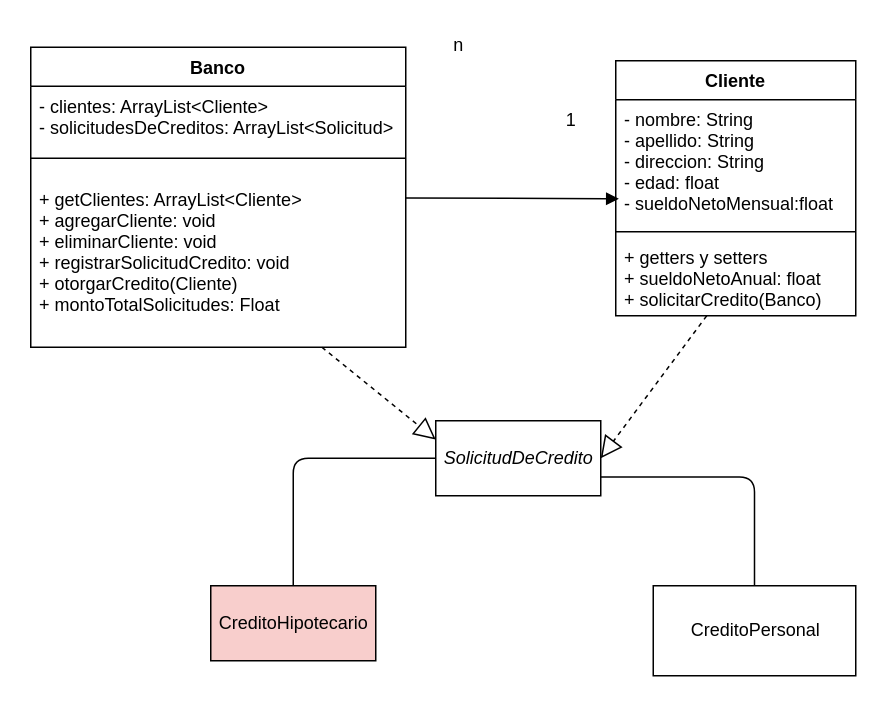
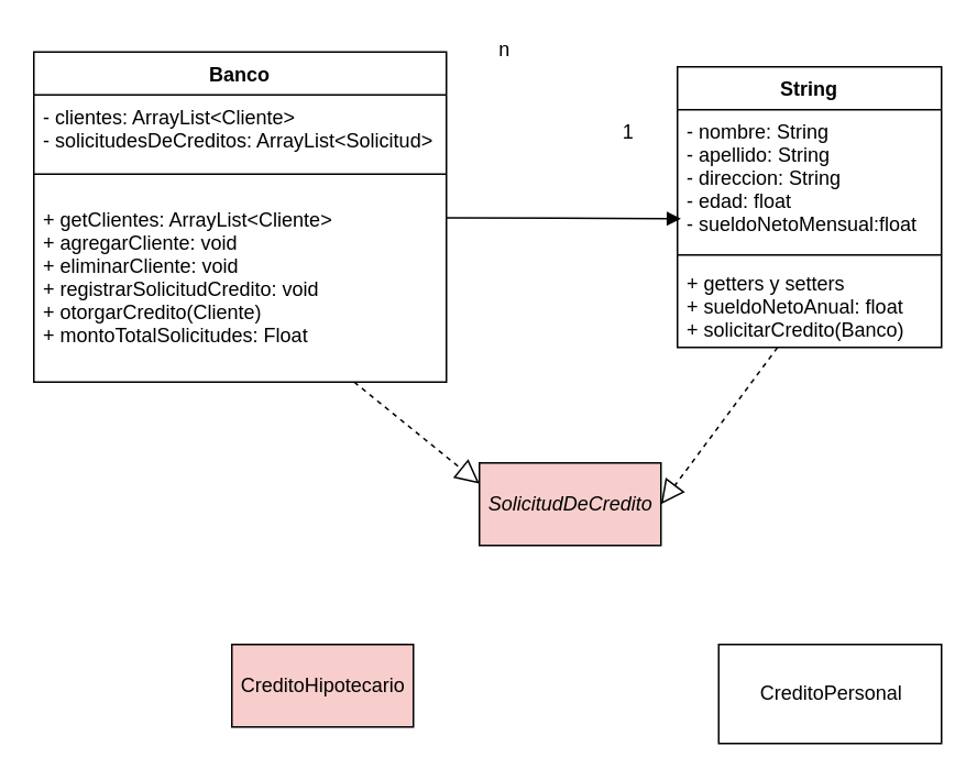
  <mxCell id="0" />
  <mxCell id="1" parent="0" />
- <mxCell id="2" value="Cliente" style="swimlane;fontStyle=1;align=center;verticalAlign=top;childLayout=stackLayout;horizontal=1;startSize=26;horizontalStack=0;resizeParent=1;resizeParentMax=0;resizeLast=0;collapsible=1;marginBottom=0;" parent="1" vertex="1"><mxGeometry x="410" y="40" width="160" height="170" as="geometry" /></mxCell>
+ <mxCell id="2" value="String" style="swimlane;fontStyle=1;align=center;verticalAlign=top;childLayout=stackLayout;horizontal=1;startSize=26;horizontalStack=0;resizeParent=1;resizeParentMax=0;resizeLast=0;collapsible=1;marginBottom=0;" parent="1" vertex="1"><mxGeometry x="410" y="40" width="160" height="170" as="geometry" /></mxCell>
  <mxCell id="3" value="- nombre: String&#10;- apellido: String&#10;- direccion: String&#10;- edad: float&#10;- sueldoNetoMensual:float" style="text;strokeColor=none;fillColor=none;align=left;verticalAlign=top;spacingLeft=4;spacingRight=4;overflow=hidden;rotatable=0;points=[[0,0.5],[1,0.5]];portConstraint=eastwest;" parent="2" vertex="1"><mxGeometry y="26" width="160" height="84" as="geometry" /></mxCell>
  <mxCell id="4" value="" style="line;strokeWidth=1;fillColor=none;align=left;verticalAlign=middle;spacingTop=-1;spacingLeft=3;spacingRight=3;rotatable=0;labelPosition=right;points=[];portConstraint=eastwest;" parent="2" vertex="1"><mxGeometry y="110" width="160" height="8" as="geometry" /></mxCell>
  <mxCell id="5" value="+ getters y setters&#10;+ sueldoNetoAnual: float&#10;+ solicitarCredito(Banco)" style="text;strokeColor=none;fillColor=none;align=left;verticalAlign=top;spacingLeft=4;spacingRight=4;overflow=hidden;rotatable=0;points=[[0,0.5],[1,0.5]];portConstraint=eastwest;" parent="2" vertex="1"><mxGeometry y="118" width="160" height="52" as="geometry" /></mxCell>
  <mxCell id="6" value="Banco" style="swimlane;fontStyle=1;align=center;verticalAlign=top;childLayout=stackLayout;horizontal=1;startSize=26;horizontalStack=0;resizeParent=1;resizeParentMax=0;resizeLast=0;collapsible=1;marginBottom=0;" parent="1" vertex="1"><mxGeometry x="20" y="31" width="250" height="200" as="geometry" /></mxCell>
  <mxCell id="7" value="- clientes: ArrayList&lt;Cliente&gt;&#10;- solicitudesDeCreditos: ArrayList&lt;Solicitud&gt;" style="text;strokeColor=none;fillColor=none;align=left;verticalAlign=top;spacingLeft=4;spacingRight=4;overflow=hidden;rotatable=0;points=[[0,0.5],[1,0.5]];portConstraint=eastwest;" parent="6" vertex="1"><mxGeometry y="26" width="250" height="34" as="geometry" /></mxCell>
  <mxCell id="8" value="" style="line;strokeWidth=1;fillColor=none;align=left;verticalAlign=middle;spacingTop=-1;spacingLeft=3;spacingRight=3;rotatable=0;labelPosition=right;points=[];portConstraint=eastwest;" parent="6" vertex="1"><mxGeometry y="60" width="250" height="28" as="geometry" /></mxCell>
  <mxCell id="9" value="+ getClientes: ArrayList&lt;Cliente&gt;&#10;+ agregarCliente: void&#10;+ eliminarCliente: void&#10;+ registrarSolicitudCredito: void&#10;+ otorgarCredito(Cliente)&#10;+ montoTotalSolicitudes: Float" style="text;strokeColor=none;fillColor=none;align=left;verticalAlign=top;spacingLeft=4;spacingRight=4;overflow=hidden;rotatable=0;points=[[0,0.5],[1,0.5]];portConstraint=eastwest;" parent="6" vertex="1"><mxGeometry y="88" width="250" height="112" as="geometry" /></mxCell>
  <mxCell id="10" value="" style="html=1;verticalAlign=bottom;endArrow=block;entryX=0.013;entryY=0.786;entryDx=0;entryDy=0;entryPerimeter=0;" parent="1" source="6" target="3" edge="1"><mxGeometry width="80" relative="1" as="geometry"><mxPoint x="300" y="180" as="sourcePoint" /><mxPoint x="380" y="180" as="targetPoint" /></mxGeometry></mxCell>
  <mxCell id="11" value="1" style="text;html=1;align=center;verticalAlign=middle;resizable=0;points=[];autosize=1;strokeColor=none;" parent="1" vertex="1"><mxGeometry x="370" y="70" width="20" height="20" as="geometry" /></mxCell>
  <mxCell id="12" value="n" style="text;html=1;align=center;verticalAlign=middle;resizable=0;points=[];autosize=1;strokeColor=none;" parent="1" vertex="1"><mxGeometry x="295" y="20" width="20" height="20" as="geometry" /></mxCell>
- <mxCell id="13" value="&lt;i&gt;SolicitudDeCredito&lt;/i&gt;" style="html=1;" parent="1" vertex="1"><mxGeometry x="290" y="280" width="110" height="50" as="geometry" /></mxCell>
+ <mxCell id="13" value="&lt;i&gt;SolicitudDeCredito&lt;/i&gt;" style="html=1;fillColor=#f8cecc;" parent="1" vertex="1"><mxGeometry x="290" y="280" width="110" height="50" as="geometry" /></mxCell>
  <mxCell id="14" value="" style="endArrow=block;dashed=1;endFill=0;endSize=12;html=1;entryX=1;entryY=0.5;entryDx=0;entryDy=0;" parent="1" source="5" target="13" edge="1"><mxGeometry width="160" relative="1" as="geometry"><mxPoint x="470" y="107.5" as="sourcePoint" /><mxPoint x="630" y="107.5" as="targetPoint" /></mxGeometry></mxCell>
  <mxCell id="15" value="CreditoHipotecario" style="html=1;fillColor=#f8cecc;" parent="1" vertex="1"><mxGeometry x="140" y="390" width="110" height="50" as="geometry" /></mxCell>
  <mxCell id="16" value="CreditoPersonal" style="html=1;" parent="1" vertex="1"><mxGeometry x="435" y="390" width="135" height="60" as="geometry" /></mxCell>
- <mxCell id="17" value="" style="endArrow=none;html=1;edgeStyle=orthogonalEdgeStyle;" parent="1" source="13" target="15" edge="1"><mxGeometry relative="1" as="geometry"><mxPoint x="260" y="370" as="sourcePoint" /><mxPoint x="420" y="370" as="targetPoint" /></mxGeometry></mxCell>
- <mxCell id="18" value="" style="endArrow=none;html=1;edgeStyle=orthogonalEdgeStyle;exitX=1;exitY=0.75;exitDx=0;exitDy=0;" parent="1" source="13" target="16" edge="1"><mxGeometry relative="1" as="geometry"><mxPoint x="430" y="340" as="sourcePoint" /><mxPoint x="590" y="340" as="targetPoint" /></mxGeometry></mxCell>
  <mxCell id="19" value="" style="endArrow=block;dashed=1;endFill=0;endSize=12;html=1;entryX=0;entryY=0.25;entryDx=0;entryDy=0;" parent="1" source="9" target="13" edge="1"><mxGeometry width="160" relative="1" as="geometry"><mxPoint x="170" y="221" as="sourcePoint" /><mxPoint x="330" y="221" as="targetPoint" /></mxGeometry></mxCell>
